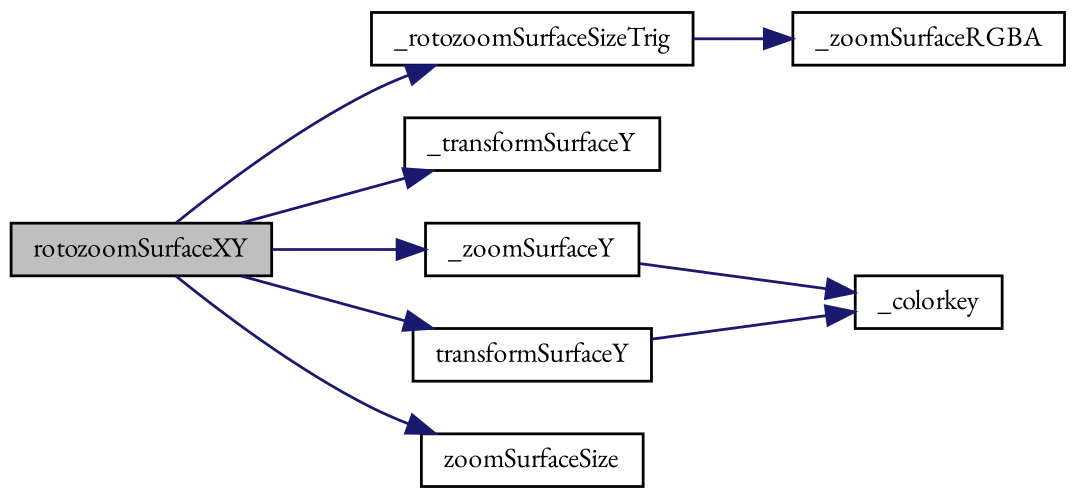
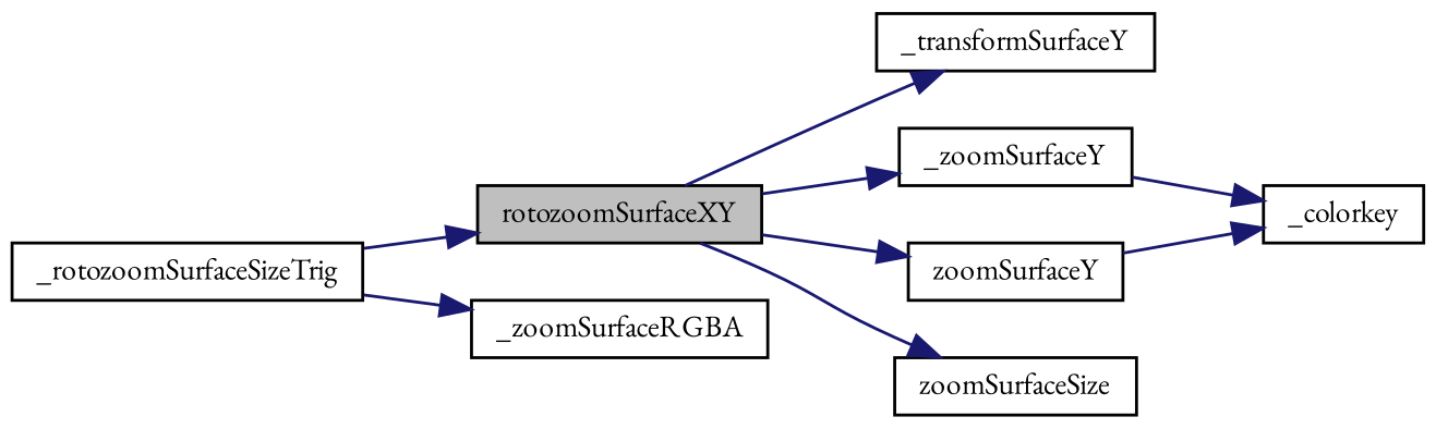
  digraph {
    fontname="EB Garamond"
    rankdir=LR
    node [color=black fontname="EB Garamond" fontsize=10 shape=record]
    edge [color=midnightblue fontname="EB Garamond" fontsize=10 labelfontname=Helvetica labelfontsize=10 style=solid]
    n1 [fillcolor=grey75 fontcolor=black height=0.2 label=rotozoomSurfaceXY style=filled width=0.4]
    n2 [height=0.2 label=_rotozoomSurfaceSizeTrig width=0.4]
    n3 [height=0.2 label=_transformSurfaceY width=0.4]
    n4 [height=0.2 label=_zoomSurfaceY width=0.4]
-   n5 [height=0.2 label=transformSurfaceY width=0.4]
+   n5 [height=0.2 label=zoomSurfaceY width=0.4]
    n6 [height=0.2 label=zoomSurfaceSize width=0.4]
    n7 [height=0.2 label=_colorkey width=0.4]
    n8 [height=0.2 label=_zoomSurfaceRGBA width=0.4]
-   n1 -> n2
+   n2 -> n1
    n1 -> n3
    n1 -> n4
    n1 -> n5
    n1 -> n6
    n2 -> n8
    n4 -> n7
    n5 -> n7
  }
